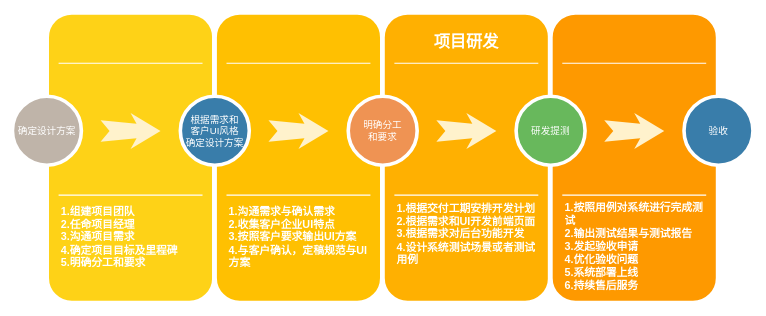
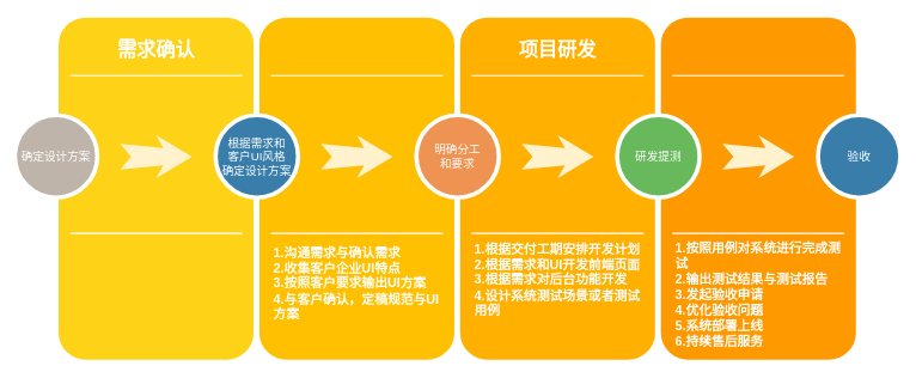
  <mxCell id="0" />
  <mxCell id="1" parent="0" />
  <mxCell id="2" value="" style="whiteSpace=wrap;html=1;rounded=1;shadow=0;strokeWidth=8;fontSize=20;align=center;fillColor=#FED217;strokeColor=#FFFFFF;" parent="1" vertex="1"><mxGeometry x="77" y="20" width="280" height="485" as="geometry" /></mxCell>
- <mxCell id="4" value="&lt;b&gt;&lt;font style=&quot;font-size: 18px;&quot;&gt;1.组建项目团队&lt;br&gt;2.任命项目经理&lt;br&gt;3.沟通项目需求&lt;br&gt;4.确定项目目标及里程碑&lt;br&gt;5.明确分工和要求&lt;br&gt;&lt;/font&gt;&lt;/b&gt;" style="text;html=1;strokeColor=none;fillColor=none;align=left;verticalAlign=top;whiteSpace=wrap;rounded=0;shadow=0;fontSize=14;fontColor=#FFFFFF;spacingLeft=22;spacingBottom=0;spacingRight=22;" parent="1" vertex="1"><mxGeometry x="77" y="335" width="280" height="160" as="geometry" /></mxCell>
+ <mxCell id="3" value="需求确认" style="text;html=1;strokeColor=none;fillColor=none;align=center;verticalAlign=middle;whiteSpace=wrap;rounded=0;shadow=0;fontSize=27;fontColor=#FFFFFF;fontStyle=1" parent="1" vertex="1"><mxGeometry x="77" y="40" width="280" height="60" as="geometry" /></mxCell>
  <mxCell id="5" value="" style="line;strokeWidth=2;html=1;rounded=0;shadow=0;fontSize=27;align=center;fillColor=none;strokeColor=#FFFFFF;" parent="1" vertex="1"><mxGeometry x="97" y="100" width="240" height="10" as="geometry" /></mxCell>
  <mxCell id="6" value="" style="line;strokeWidth=2;html=1;rounded=0;shadow=0;fontSize=27;align=center;fillColor=none;strokeColor=#FFFFFF;" parent="1" vertex="1"><mxGeometry x="97" y="320" width="240" height="10" as="geometry" /></mxCell>
  <mxCell id="7" value="确定设计方案" style="ellipse;whiteSpace=wrap;html=1;rounded=0;shadow=0;strokeWidth=6;fontSize=16;align=center;fillColor=#BFB4A9;strokeColor=#FFFFFF;fontColor=#FFFFFF;" parent="1" vertex="1"><mxGeometry x="20" y="160" width="115" height="115" as="geometry" /></mxCell>
  <mxCell id="8" value="" style="html=1;shadow=0;dashed=0;align=center;verticalAlign=middle;shape=mxgraph.arrows2.stylisedArrow;dy=0.6;dx=40;notch=15;feather=0.4;rounded=0;strokeWidth=1;fontSize=16;strokeColor=none;fillColor=#fff2cc;" parent="1" vertex="1"><mxGeometry x="167" y="188" width="100" height="60" as="geometry" /></mxCell>
  <mxCell id="9" value="" style="whiteSpace=wrap;html=1;rounded=1;shadow=0;strokeWidth=8;fontSize=20;align=center;fillColor=#FFC001;strokeColor=#FFFFFF;" parent="1" vertex="1"><mxGeometry x="357" y="20" width="280" height="485" as="geometry" /></mxCell>
  <mxCell id="10" value="" style="line;strokeWidth=2;html=1;rounded=0;shadow=0;fontSize=27;align=center;fillColor=none;strokeColor=#FFFFFF;" parent="1" vertex="1"><mxGeometry x="377" y="100" width="240" height="10" as="geometry" /></mxCell>
  <mxCell id="11" value="" style="line;strokeWidth=2;html=1;rounded=0;shadow=0;fontSize=27;align=center;fillColor=none;strokeColor=#FFFFFF;" parent="1" vertex="1"><mxGeometry x="377" y="320" width="240" height="10" as="geometry" /></mxCell>
  <mxCell id="12" value="根据需求和&lt;br&gt;客户UI风格&lt;br&gt;确定设计方案" style="ellipse;whiteSpace=wrap;html=1;rounded=0;shadow=0;strokeWidth=6;fontSize=16;align=center;fillColor=#397DAA;strokeColor=#FFFFFF;fontColor=#FFFFFF;" parent="1" vertex="1"><mxGeometry x="300" y="160" width="115" height="115" as="geometry" /></mxCell>
  <mxCell id="13" value="" style="html=1;shadow=0;dashed=0;align=center;verticalAlign=middle;shape=mxgraph.arrows2.stylisedArrow;dy=0.6;dx=40;notch=15;feather=0.4;rounded=0;strokeWidth=1;fontSize=16;strokeColor=none;fillColor=#fff2cc;" parent="1" vertex="1"><mxGeometry x="447" y="188" width="100" height="60" as="geometry" /></mxCell>
  <mxCell id="14" value="" style="whiteSpace=wrap;html=1;rounded=1;shadow=0;strokeWidth=8;fontSize=20;align=center;fillColor=#FFB001;strokeColor=#FFFFFF;" parent="1" vertex="1"><mxGeometry x="637" y="20" width="280" height="485" as="geometry" /></mxCell>
  <mxCell id="15" value="" style="line;strokeWidth=2;html=1;rounded=0;shadow=0;fontSize=27;align=center;fillColor=none;strokeColor=#FFFFFF;" parent="1" vertex="1"><mxGeometry x="657" y="100" width="240" height="10" as="geometry" /></mxCell>
  <mxCell id="16" value="" style="line;strokeWidth=2;html=1;rounded=0;shadow=0;fontSize=27;align=center;fillColor=none;strokeColor=#FFFFFF;" parent="1" vertex="1"><mxGeometry x="657" y="320" width="240" height="10" as="geometry" /></mxCell>
  <mxCell id="17" value="明确分工&lt;br style=&quot;border-color: var(--border-color);&quot;&gt;和要求" style="ellipse;whiteSpace=wrap;html=1;rounded=0;shadow=0;strokeWidth=6;fontSize=16;align=center;fillColor=#EF9353;strokeColor=#FFFFFF;fontColor=#FFFFFF;" parent="1" vertex="1"><mxGeometry x="580" y="160" width="115" height="115" as="geometry" /></mxCell>
  <mxCell id="18" value="" style="html=1;shadow=0;dashed=0;align=center;verticalAlign=middle;shape=mxgraph.arrows2.stylisedArrow;dy=0.6;dx=40;notch=15;feather=0.4;rounded=0;strokeWidth=1;fontSize=16;strokeColor=none;fillColor=#fff2cc;" parent="1" vertex="1"><mxGeometry x="727" y="188" width="100" height="60" as="geometry" /></mxCell>
  <mxCell id="19" value="" style="whiteSpace=wrap;html=1;rounded=1;shadow=0;strokeWidth=8;fontSize=20;align=center;fillColor=#FE9900;strokeColor=#FFFFFF;" parent="1" vertex="1"><mxGeometry x="917" y="20" width="280" height="485" as="geometry" /></mxCell>
  <mxCell id="20" value="" style="line;strokeWidth=2;html=1;rounded=0;shadow=0;fontSize=27;align=center;fillColor=none;strokeColor=#FFFFFF;" parent="1" vertex="1"><mxGeometry x="937" y="100" width="240" height="10" as="geometry" /></mxCell>
  <mxCell id="21" value="" style="line;strokeWidth=2;html=1;rounded=0;shadow=0;fontSize=27;align=center;fillColor=none;strokeColor=#FFFFFF;" parent="1" vertex="1"><mxGeometry x="937" y="320" width="240" height="10" as="geometry" /></mxCell>
  <mxCell id="22" value="研发提测" style="ellipse;whiteSpace=wrap;html=1;rounded=0;shadow=0;strokeWidth=6;fontSize=16;align=center;fillColor=#68B85C;strokeColor=#FFFFFF;fontColor=#FFFFFF;" parent="1" vertex="1"><mxGeometry x="860" y="160" width="115" height="115" as="geometry" /></mxCell>
  <mxCell id="23" value="" style="html=1;shadow=0;dashed=0;align=center;verticalAlign=middle;shape=mxgraph.arrows2.stylisedArrow;dy=0.6;dx=40;notch=15;feather=0.4;rounded=0;strokeWidth=1;fontSize=16;strokeColor=none;fillColor=#fff2cc;" parent="1" vertex="1"><mxGeometry x="1007" y="188" width="100" height="60" as="geometry" /></mxCell>
  <mxCell id="24" value="验收" style="ellipse;whiteSpace=wrap;html=1;rounded=0;shadow=0;strokeWidth=6;fontSize=16;align=center;fillColor=#397daa;strokeColor=#FFFFFF;fontColor=#FFFFFF;" parent="1" vertex="1"><mxGeometry x="1140" y="160" width="115" height="115" as="geometry" /></mxCell>
  <mxCell id="25" value="" style="edgeStyle=orthogonalEdgeStyle;rounded=0;orthogonalLoop=1;jettySize=auto;html=1;" edge="1" parent="1"><mxGeometry relative="1" as="geometry"><mxPoint x="1056" y="450" as="targetPoint" /></mxGeometry></mxCell>
  <mxCell id="26" value="&lt;b style=&quot;font-size: 18px;&quot;&gt;&lt;font style=&quot;font-size: 18px;&quot;&gt;1.&lt;/font&gt;沟通需求与确认需求&lt;font style=&quot;font-size: 18px;&quot;&gt;&lt;br&gt;2.收集客户企业UI特点&lt;/font&gt;&lt;font style=&quot;font-size: 18px;&quot;&gt;&lt;br&gt;3.按照客户要求输出UI方案&lt;/font&gt;&lt;/b&gt;&lt;b style=&quot;border-color: var(--border-color);&quot;&gt;&lt;font style=&quot;border-color: var(--border-color); font-size: 18px;&quot;&gt;&lt;br style=&quot;border-color: var(--border-color);&quot;&gt;4.&lt;/font&gt;&lt;/b&gt;&lt;b style=&quot;border-color: var(--border-color); font-size: 18px;&quot;&gt;&lt;font style=&quot;border-color: var(--border-color);&quot;&gt;与客户确认，定稿规范与UI方案&lt;/font&gt;&lt;/b&gt;&lt;b style=&quot;font-size: 18px;&quot;&gt;&lt;font style=&quot;font-size: 18px;&quot;&gt;&lt;br&gt;&lt;/font&gt;&lt;/b&gt;" style="text;html=1;strokeColor=none;fillColor=none;align=left;verticalAlign=top;whiteSpace=wrap;rounded=0;shadow=0;fontSize=14;fontColor=#FFFFFF;spacingLeft=22;spacingBottom=0;spacingRight=22;" vertex="1" parent="1"><mxGeometry x="357" y="335" width="280" height="160" as="geometry" /></mxCell>
  <mxCell id="27" value="&lt;b&gt;&lt;font style=&quot;font-size: 18px;&quot;&gt;1.根据交付工期安排开发计划&lt;br&gt;2.根据需求和UI开发前端页面&lt;br&gt;3.根据需求对后台功能开发&lt;br&gt;4.设计系统测试场景或者测试用例&lt;br&gt;&lt;/font&gt;&lt;/b&gt;" style="text;html=1;strokeColor=none;fillColor=none;align=left;verticalAlign=top;whiteSpace=wrap;rounded=0;shadow=0;fontSize=14;fontColor=#FFFFFF;spacingLeft=22;spacingBottom=0;spacingRight=22;" vertex="1" parent="1"><mxGeometry x="637" y="330" width="280" height="160" as="geometry" /></mxCell>
  <mxCell id="28" value="&lt;b&gt;&lt;font style=&quot;font-size: 18px;&quot;&gt;1.按照用例对系统进行完成测试&lt;br&gt;2.输出测试结果与测试报告&lt;br&gt;3.发起验收申请&lt;br&gt;4.优化验收问题&lt;br&gt;5.系统部署上线&lt;br&gt;6.持续售后服务&lt;br&gt;&lt;/font&gt;&lt;/b&gt;" style="text;html=1;strokeColor=none;fillColor=none;align=left;verticalAlign=top;whiteSpace=wrap;rounded=0;shadow=0;fontSize=14;fontColor=#FFFFFF;spacingLeft=22;spacingBottom=0;spacingRight=22;" vertex="1" parent="1"><mxGeometry x="917" y="329" width="280" height="160" as="geometry" /></mxCell>
  <mxCell id="29" value="项目研发" style="text;html=1;strokeColor=none;fillColor=none;align=center;verticalAlign=middle;whiteSpace=wrap;rounded=0;shadow=0;fontSize=27;fontColor=#FFFFFF;fontStyle=1" vertex="1" parent="1"><mxGeometry x="637" y="39" width="280" height="60" as="geometry" /></mxCell>
